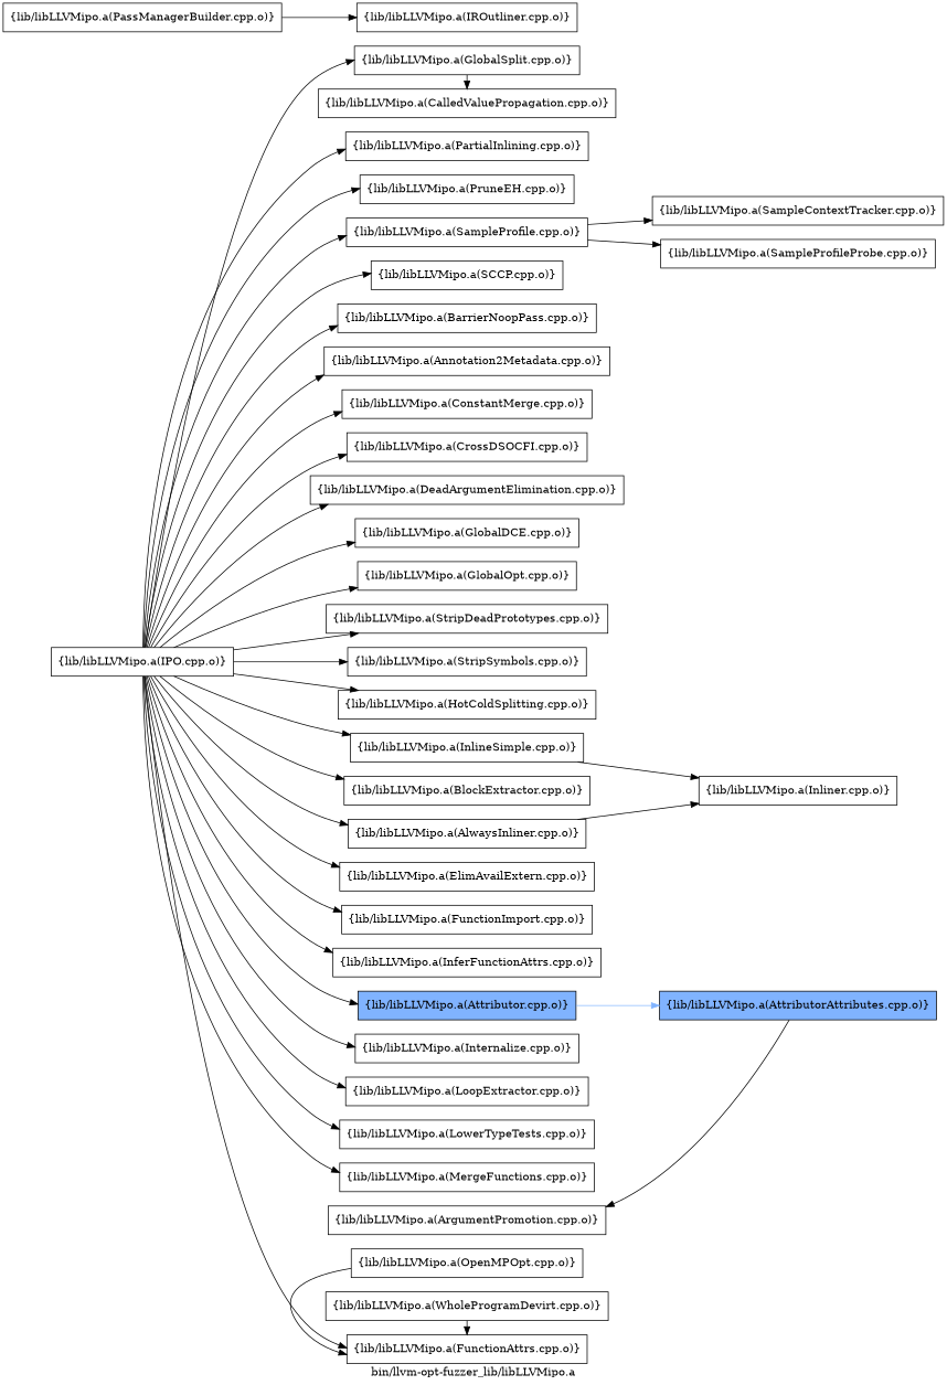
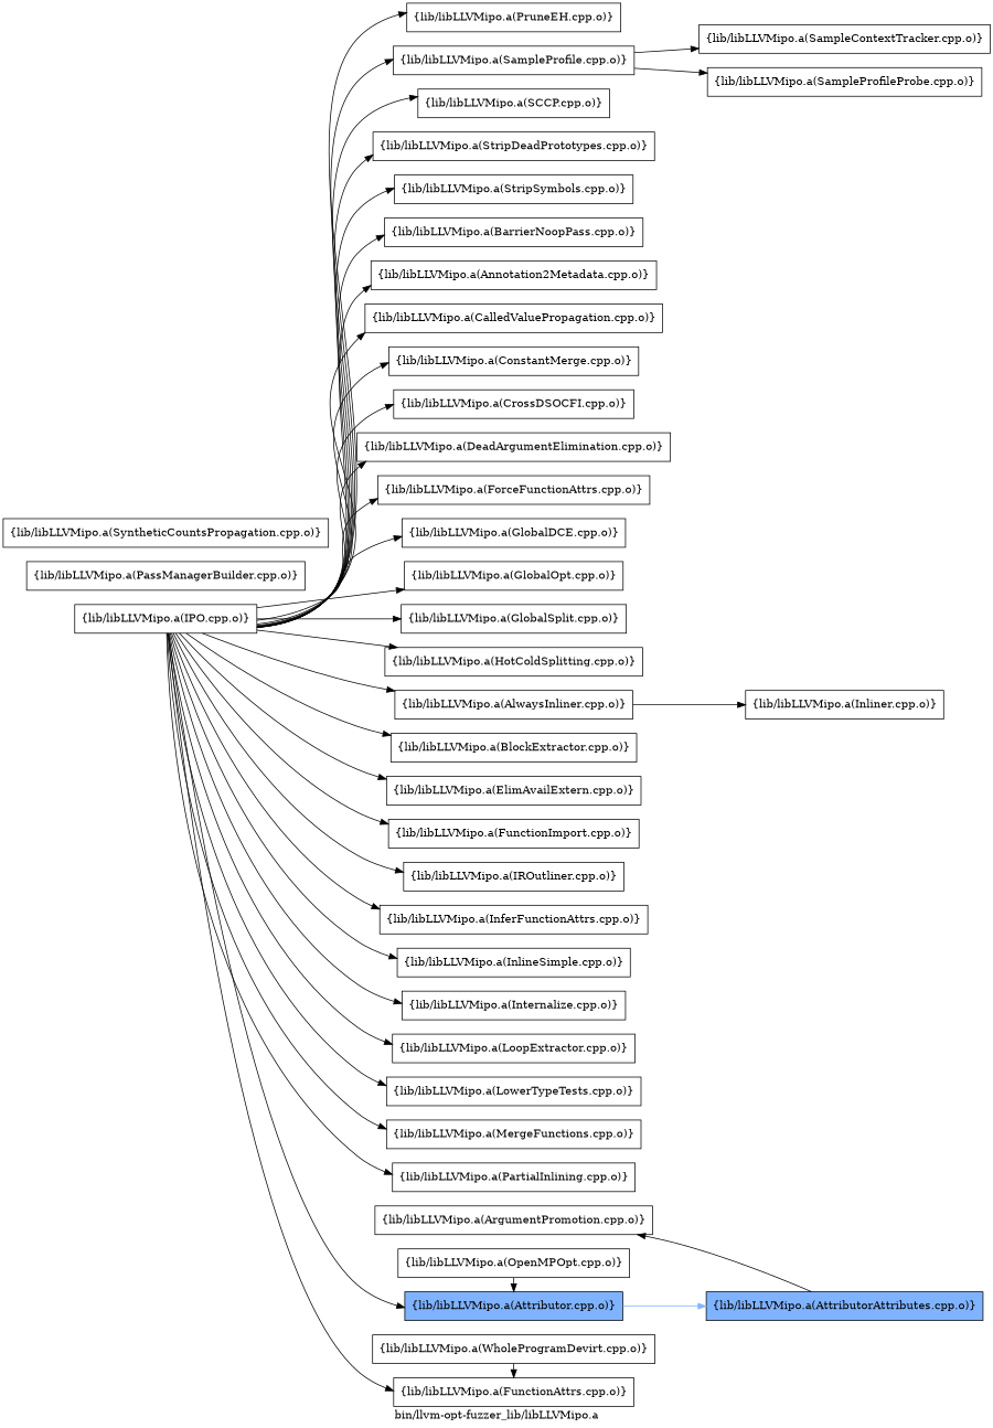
  digraph {
    label="bin/llvm-opt-fuzzer_lib/libLLVMipo.a"
    rankdir=LR
    node [group=0 shape=box]
    n1 [label="{lib/libLLVMipo.a(IPO.cpp.o)}"]
    n2 [label="{lib/libLLVMipo.a(BarrierNoopPass.cpp.o)}"]
    n3 [label="{lib/libLLVMipo.a(ArgumentPromotion.cpp.o)}"]
    n4 [label="{lib/libLLVMipo.a(Annotation2Metadata.cpp.o)}"]
    n5 [label="{lib/libLLVMipo.a(CalledValuePropagation.cpp.o)}"]
    n6 [label="{lib/libLLVMipo.a(ConstantMerge.cpp.o)}"]
    n7 [label="{lib/libLLVMipo.a(CrossDSOCFI.cpp.o)}"]
    n8 [label="{lib/libLLVMipo.a(DeadArgumentElimination.cpp.o)}"]
+   n9 [label="{lib/libLLVMipo.a(ForceFunctionAttrs.cpp.o)}"]
    n10 [label="{lib/libLLVMipo.a(GlobalDCE.cpp.o)}"]
    n11 [label="{lib/libLLVMipo.a(GlobalOpt.cpp.o)}"]
    n12 [label="{lib/libLLVMipo.a(GlobalSplit.cpp.o)}"]
    n13 [label="{lib/libLLVMipo.a(HotColdSplitting.cpp.o)}"]
    n14 [label="{lib/libLLVMipo.a(AlwaysInliner.cpp.o)}"]
    n15 [label="{lib/libLLVMipo.a(BlockExtractor.cpp.o)}"]
    n16 [fillcolor="0.600000 0.5 1" group=1 label="{lib/libLLVMipo.a(Attributor.cpp.o)}" style=filled]
    n17 [label="{lib/libLLVMipo.a(FunctionAttrs.cpp.o)}"]
    n18 [label="{lib/libLLVMipo.a(ElimAvailExtern.cpp.o)}"]
    n19 [label="{lib/libLLVMipo.a(FunctionImport.cpp.o)}"]
    n20 [label="{lib/libLLVMipo.a(IROutliner.cpp.o)}"]
    n21 [label="{lib/libLLVMipo.a(InferFunctionAttrs.cpp.o)}"]
    n22 [label="{lib/libLLVMipo.a(InlineSimple.cpp.o)}"]
    n23 [label="{lib/libLLVMipo.a(Internalize.cpp.o)}"]
    n24 [label="{lib/libLLVMipo.a(LoopExtractor.cpp.o)}"]
    n25 [label="{lib/libLLVMipo.a(LowerTypeTests.cpp.o)}"]
    n26 [label="{lib/libLLVMipo.a(MergeFunctions.cpp.o)}"]
    n27 [label="{lib/libLLVMipo.a(OpenMPOpt.cpp.o)}"]
    n28 [label="{lib/libLLVMipo.a(PartialInlining.cpp.o)}"]
    n29 [label="{lib/libLLVMipo.a(PruneEH.cpp.o)}"]
    n30 [label="{lib/libLLVMipo.a(SampleProfile.cpp.o)}"]
    n31 [label="{lib/libLLVMipo.a(SCCP.cpp.o)}"]
    n32 [label="{lib/libLLVMipo.a(StripDeadPrototypes.cpp.o)}"]
    n33 [label="{lib/libLLVMipo.a(StripSymbols.cpp.o)}"]
    n34 [label="{lib/libLLVMipo.a(WholeProgramDevirt.cpp.o)}"]
    n35 [label="{lib/libLLVMipo.a(Inliner.cpp.o)}"]
    n36 [fillcolor="0.600000 0.5 1" group=1 label="{lib/libLLVMipo.a(AttributorAttributes.cpp.o)}" style=filled]
    n37 [label="{lib/libLLVMipo.a(SampleContextTracker.cpp.o)}"]
    n38 [label="{lib/libLLVMipo.a(SampleProfileProbe.cpp.o)}"]
    n39 [label="{lib/libLLVMipo.a(PassManagerBuilder.cpp.o)}"]
+   n40 [label="{lib/libLLVMipo.a(SyntheticCountsPropagation.cpp.o)}"]
    subgraph sub_1 {
      rank=same
      n1
    }
    subgraph sub_2 {
      rank=same
      n2
      n3
      n4
      n5
      n6
      n7
      n8
+     n9
      n10
      n11
      n12
      n13
      n14
      n15
      n16
      n17
      n18
      n19
      n20
      n21
      n22
      n23
      n24
      n25
      n26
      n27
      n28
      n29
      n30
      n31
      n32
      n33
      n34
    }
    subgraph sub_3 {
      rank=same
      n1
    }
    subgraph sub_4 {
      rank=same
      n2
      n3
      n4
      n5
      n6
      n7
      n8
+     n9
      n10
      n11
      n12
      n13
      n14
      n15
      n16
      n17
      n18
      n19
      n20
      n21
      n22
      n23
      n24
      n25
      n26
      n27
      n28
      n29
      n30
      n31
      n32
      n33
      n34
    }
    n1 -> n2
    n1 -> n4
-   n12 -> n5
+   n1 -> n5
    n1 -> n6
    n1 -> n7
    n1 -> n8
+   n1 -> n9
    n1 -> n10
    n1 -> n11
    n1 -> n12
    n1 -> n13
    n1 -> n14
    n1 -> n15
    n1 -> n16
    n1 -> n17
    n1 -> n18
    n1 -> n19
-   n39 -> n20
+   n1 -> n20
    n1 -> n21
    n1 -> n22
    n1 -> n23
    n1 -> n24
    n1 -> n25
    n1 -> n26
    n1 -> n28
    n1 -> n29
    n1 -> n30
    n1 -> n31
    n1 -> n32
    n1 -> n33
    n14 -> n35
    n16 -> n36 [color="0.600000 0.5 1"]
-   n22 -> n35
-   n27 -> n17
+   n27 -> n16
    n30 -> n37
    n30 -> n38
    n34 -> n17
    n36 -> n3
  }
